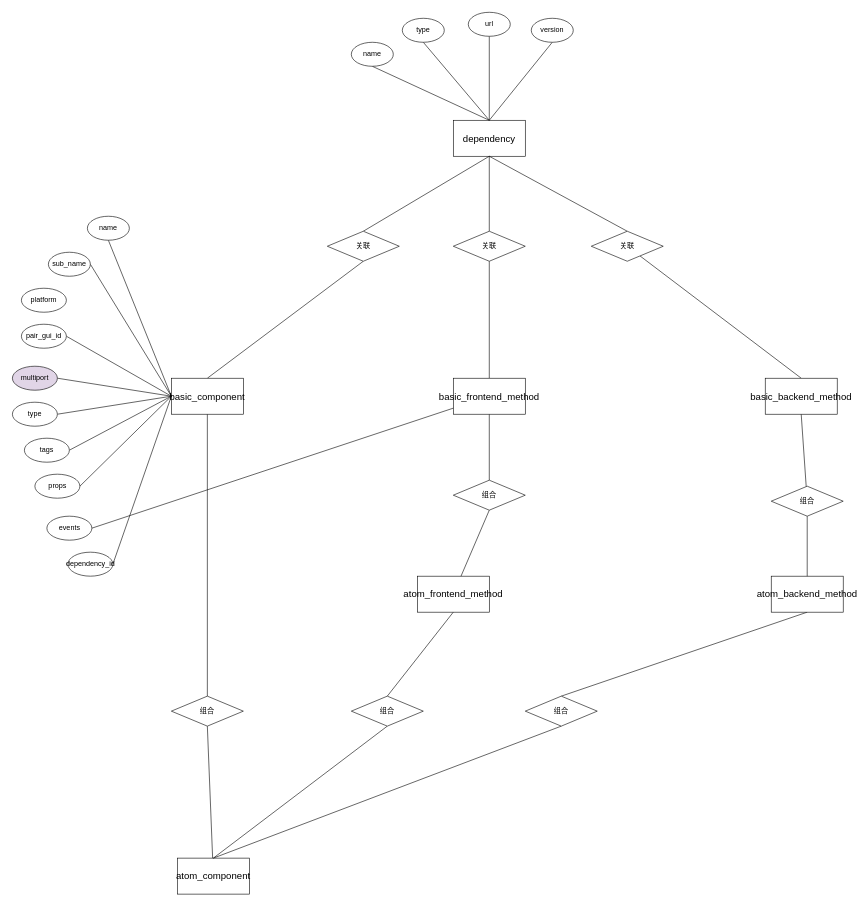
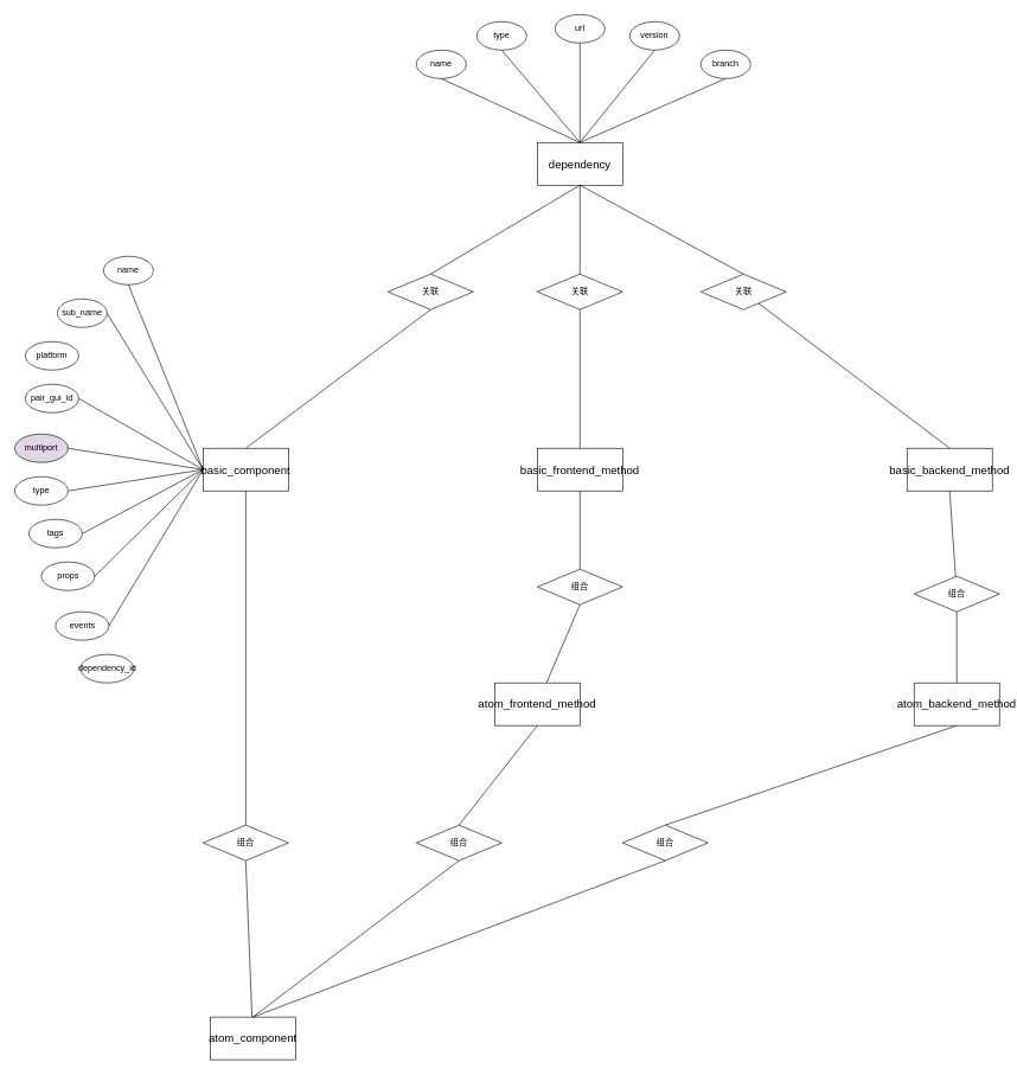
  <mxCell id="0" />
  <mxCell id="1" parent="0" />
  <mxCell id="2" value="&lt;span&gt;&lt;div class=&quot;ql-long-6808127&quot; style=&quot;font-size: 12pt&quot;&gt;&lt;span class=&quot;ql-author-6808127&quot;&gt;dependency&lt;/span&gt;&lt;/div&gt;&lt;/span&gt;" style="rounded=0;whiteSpace=wrap;html=1;" parent="1" vertex="1"><mxGeometry x="755" y="200" width="120" height="60" as="geometry" /></mxCell>
  <mxCell id="3" style="rounded=0;orthogonalLoop=1;jettySize=auto;html=1;exitX=0.5;exitY=0;exitDx=0;exitDy=0;entryX=0.5;entryY=1;entryDx=0;entryDy=0;endArrow=none;endFill=0;" edge="1" parent="1" source="5" target="18"><mxGeometry relative="1" as="geometry" /></mxCell>
  <mxCell id="4" style="edgeStyle=none;rounded=0;orthogonalLoop=1;jettySize=auto;html=1;exitX=0.5;exitY=1;exitDx=0;exitDy=0;entryX=0.5;entryY=0;entryDx=0;entryDy=0;endArrow=none;endFill=0;" edge="1" parent="1" source="5" target="24"><mxGeometry relative="1" as="geometry" /></mxCell>
  <mxCell id="5" value="&lt;span&gt;&lt;div class=&quot;ql-long-6808127&quot; style=&quot;font-size: 12pt&quot;&gt;&lt;span&gt;basic_component&lt;/span&gt;&lt;/div&gt;&lt;/span&gt;" style="rounded=0;whiteSpace=wrap;html=1;" parent="1" vertex="1"><mxGeometry x="285" y="630" width="120" height="60" as="geometry" /></mxCell>
  <mxCell id="6" style="edgeStyle=none;rounded=0;orthogonalLoop=1;jettySize=auto;html=1;exitX=0.5;exitY=0;exitDx=0;exitDy=0;endArrow=none;endFill=0;" edge="1" parent="1" source="8" target="22"><mxGeometry relative="1" as="geometry" /></mxCell>
  <mxCell id="7" style="edgeStyle=none;rounded=0;orthogonalLoop=1;jettySize=auto;html=1;exitX=0.5;exitY=1;exitDx=0;exitDy=0;endArrow=none;endFill=0;" edge="1" parent="1" source="8" target="28"><mxGeometry relative="1" as="geometry" /></mxCell>
  <mxCell id="8" value="&lt;span&gt;&lt;div class=&quot;ql-long-6808127&quot; style=&quot;font-size: 12pt&quot;&gt;&lt;span&gt;basic_backend_method&lt;/span&gt;&lt;/div&gt;&lt;/span&gt;" style="rounded=0;whiteSpace=wrap;html=1;" parent="1" vertex="1"><mxGeometry x="1275" y="630" width="120" height="60" as="geometry" /></mxCell>
  <mxCell id="9" value="&lt;span&gt;&lt;div class=&quot;ql-long-377570&quot; style=&quot;font-size: 12pt&quot;&gt;atom_componen&lt;span class=&quot;ql-author-377570&quot;&gt;t&lt;/span&gt;&lt;/div&gt;&lt;/span&gt;" style="rounded=0;whiteSpace=wrap;html=1;" parent="1" vertex="1"><mxGeometry x="295" y="1430" width="120" height="60" as="geometry" /></mxCell>
  <mxCell id="10" style="edgeStyle=none;rounded=0;orthogonalLoop=1;jettySize=auto;html=1;exitX=0.5;exitY=0;exitDx=0;exitDy=0;entryX=0.5;entryY=1;entryDx=0;entryDy=0;endArrow=none;endFill=0;" edge="1" parent="1" source="12" target="20"><mxGeometry relative="1" as="geometry" /></mxCell>
  <mxCell id="11" style="edgeStyle=none;rounded=0;orthogonalLoop=1;jettySize=auto;html=1;exitX=0.5;exitY=1;exitDx=0;exitDy=0;entryX=0.5;entryY=0;entryDx=0;entryDy=0;endArrow=none;endFill=0;" edge="1" parent="1" source="12" target="26"><mxGeometry relative="1" as="geometry" /></mxCell>
  <mxCell id="12" value="&lt;span&gt;&lt;div class=&quot;ql-long-6808127&quot; style=&quot;font-size: 12pt&quot;&gt;&lt;span&gt;basic_frontend_method&lt;/span&gt;&lt;/div&gt;&lt;/span&gt;" style="rounded=0;whiteSpace=wrap;html=1;" parent="1" vertex="1"><mxGeometry x="755" y="630" width="120" height="60" as="geometry" /></mxCell>
  <mxCell id="13" style="edgeStyle=none;rounded=0;orthogonalLoop=1;jettySize=auto;html=1;exitX=0.5;exitY=1;exitDx=0;exitDy=0;entryX=0.5;entryY=0;entryDx=0;entryDy=0;endArrow=none;endFill=0;" edge="1" parent="1" source="14" target="30"><mxGeometry relative="1" as="geometry" /></mxCell>
  <mxCell id="14" value="&lt;span&gt;&lt;div class=&quot;ql-long-377570&quot; style=&quot;font-size: 12pt&quot;&gt;&lt;span&gt;atom_frontend_method&lt;/span&gt;&lt;/div&gt;&lt;/span&gt;" style="rounded=0;whiteSpace=wrap;html=1;" parent="1" vertex="1"><mxGeometry x="695" y="960" width="120" height="60" as="geometry" /></mxCell>
  <mxCell id="15" style="edgeStyle=none;rounded=0;orthogonalLoop=1;jettySize=auto;html=1;exitX=0.5;exitY=1;exitDx=0;exitDy=0;entryX=0.5;entryY=0;entryDx=0;entryDy=0;endArrow=none;endFill=0;" edge="1" parent="1" source="16" target="32"><mxGeometry relative="1" as="geometry" /></mxCell>
  <mxCell id="16" value="&lt;span&gt;&lt;div class=&quot;ql-long-377570&quot; style=&quot;font-size: 12pt&quot;&gt;&lt;span&gt;atom_backend_method&lt;/span&gt;&lt;/div&gt;&lt;/span&gt;" style="rounded=0;whiteSpace=wrap;html=1;" parent="1" vertex="1"><mxGeometry x="1285" y="960" width="120" height="60" as="geometry" /></mxCell>
  <mxCell id="17" style="rounded=0;orthogonalLoop=1;jettySize=auto;html=1;exitX=0.5;exitY=0;exitDx=0;exitDy=0;endArrow=none;endFill=0;entryX=0.5;entryY=1;entryDx=0;entryDy=0;" edge="1" parent="1" source="18" target="2"><mxGeometry relative="1" as="geometry" /></mxCell>
  <mxCell id="18" value="关联" style="rhombus;whiteSpace=wrap;html=1;" vertex="1" parent="1"><mxGeometry x="545" y="385" width="120" height="50" as="geometry" /></mxCell>
  <mxCell id="19" style="edgeStyle=none;rounded=0;orthogonalLoop=1;jettySize=auto;html=1;exitX=0.5;exitY=0;exitDx=0;exitDy=0;entryX=0.5;entryY=1;entryDx=0;entryDy=0;endArrow=none;endFill=0;" edge="1" parent="1" source="20" target="2"><mxGeometry relative="1" as="geometry" /></mxCell>
  <mxCell id="20" value="关联" style="rhombus;whiteSpace=wrap;html=1;" vertex="1" parent="1"><mxGeometry x="755" y="385" width="120" height="50" as="geometry" /></mxCell>
  <mxCell id="21" style="edgeStyle=none;rounded=0;orthogonalLoop=1;jettySize=auto;html=1;exitX=0.5;exitY=0;exitDx=0;exitDy=0;endArrow=none;endFill=0;" edge="1" parent="1" source="22"><mxGeometry relative="1" as="geometry"><mxPoint x="815" y="260" as="targetPoint" /></mxGeometry></mxCell>
  <mxCell id="22" value="关联" style="rhombus;whiteSpace=wrap;html=1;" vertex="1" parent="1"><mxGeometry x="985" y="385" width="120" height="50" as="geometry" /></mxCell>
  <mxCell id="23" style="edgeStyle=none;rounded=0;orthogonalLoop=1;jettySize=auto;html=1;exitX=0.5;exitY=1;exitDx=0;exitDy=0;endArrow=none;endFill=0;" edge="1" parent="1" source="24" target="9"><mxGeometry relative="1" as="geometry" /></mxCell>
  <mxCell id="24" value="组合" style="rhombus;whiteSpace=wrap;html=1;" vertex="1" parent="1"><mxGeometry x="285" y="1160" width="120" height="50" as="geometry" /></mxCell>
  <mxCell id="25" style="edgeStyle=none;rounded=0;orthogonalLoop=1;jettySize=auto;html=1;exitX=0.5;exitY=1;exitDx=0;exitDy=0;endArrow=none;endFill=0;" edge="1" parent="1" source="26" target="14"><mxGeometry relative="1" as="geometry" /></mxCell>
  <mxCell id="26" value="组合" style="rhombus;whiteSpace=wrap;html=1;" vertex="1" parent="1"><mxGeometry x="755" y="800" width="120" height="50" as="geometry" /></mxCell>
  <mxCell id="27" style="edgeStyle=none;rounded=0;orthogonalLoop=1;jettySize=auto;html=1;exitX=0.5;exitY=1;exitDx=0;exitDy=0;entryX=0.5;entryY=0;entryDx=0;entryDy=0;endArrow=none;endFill=0;" edge="1" parent="1" source="28" target="16"><mxGeometry relative="1" as="geometry" /></mxCell>
  <mxCell id="28" value="组合" style="rhombus;whiteSpace=wrap;html=1;" vertex="1" parent="1"><mxGeometry x="1285" y="810" width="120" height="50" as="geometry" /></mxCell>
  <mxCell id="29" style="edgeStyle=none;rounded=0;orthogonalLoop=1;jettySize=auto;html=1;exitX=0.5;exitY=1;exitDx=0;exitDy=0;entryX=0.5;entryY=0;entryDx=0;entryDy=0;endArrow=none;endFill=0;" edge="1" parent="1" source="30" target="9"><mxGeometry relative="1" as="geometry" /></mxCell>
  <mxCell id="30" value="组合" style="rhombus;whiteSpace=wrap;html=1;" vertex="1" parent="1"><mxGeometry x="585" y="1160" width="120" height="50" as="geometry" /></mxCell>
  <mxCell id="31" style="edgeStyle=none;rounded=0;orthogonalLoop=1;jettySize=auto;html=1;exitX=0.5;exitY=1;exitDx=0;exitDy=0;entryX=0.5;entryY=0;entryDx=0;entryDy=0;endArrow=none;endFill=0;" edge="1" parent="1" source="32" target="9"><mxGeometry relative="1" as="geometry" /></mxCell>
  <mxCell id="32" value="组合" style="rhombus;whiteSpace=wrap;html=1;" vertex="1" parent="1"><mxGeometry x="875" y="1160" width="120" height="50" as="geometry" /></mxCell>
  <mxCell id="33" style="edgeStyle=none;rounded=0;orthogonalLoop=1;jettySize=auto;html=1;exitX=0.5;exitY=1;exitDx=0;exitDy=0;entryX=0.5;entryY=0;entryDx=0;entryDy=0;endArrow=none;endFill=0;" edge="1" parent="1" source="34" target="2"><mxGeometry relative="1" as="geometry" /></mxCell>
  <mxCell id="34" value="name" style="ellipse;whiteSpace=wrap;html=1;" vertex="1" parent="1"><mxGeometry x="585" y="70" width="70" height="40" as="geometry" /></mxCell>
  <mxCell id="35" style="edgeStyle=none;rounded=0;orthogonalLoop=1;jettySize=auto;html=1;exitX=0.5;exitY=1;exitDx=0;exitDy=0;endArrow=none;endFill=0;" edge="1" parent="1" source="36"><mxGeometry relative="1" as="geometry"><mxPoint x="815" y="200" as="targetPoint" /></mxGeometry></mxCell>
  <mxCell id="36" value="type" style="ellipse;whiteSpace=wrap;html=1;" vertex="1" parent="1"><mxGeometry x="670" y="30" width="70" height="40" as="geometry" /></mxCell>
  <mxCell id="37" style="edgeStyle=none;rounded=0;orthogonalLoop=1;jettySize=auto;html=1;exitX=0.5;exitY=1;exitDx=0;exitDy=0;endArrow=none;endFill=0;" edge="1" parent="1" source="38"><mxGeometry relative="1" as="geometry"><mxPoint x="815" y="200" as="targetPoint" /></mxGeometry></mxCell>
  <mxCell id="38" value="url" style="ellipse;whiteSpace=wrap;html=1;" vertex="1" parent="1"><mxGeometry x="780" y="20" width="70" height="40" as="geometry" /></mxCell>
  <mxCell id="39" style="edgeStyle=none;rounded=0;orthogonalLoop=1;jettySize=auto;html=1;exitX=0.5;exitY=1;exitDx=0;exitDy=0;endArrow=none;endFill=0;" edge="1" parent="1" source="40"><mxGeometry relative="1" as="geometry"><mxPoint x="815" y="200" as="targetPoint" /></mxGeometry></mxCell>
  <mxCell id="40" value="version" style="ellipse;whiteSpace=wrap;html=1;" vertex="1" parent="1"><mxGeometry x="885" y="30" width="70" height="40" as="geometry" /></mxCell>
+ <mxCell id="41" style="edgeStyle=none;rounded=0;orthogonalLoop=1;jettySize=auto;html=1;exitX=0.5;exitY=1;exitDx=0;exitDy=0;entryX=0.5;entryY=0;entryDx=0;entryDy=0;endArrow=none;endFill=0;" edge="1" parent="1" source="42" target="2"><mxGeometry relative="1" as="geometry" /></mxCell>
+ <mxCell id="42" value="&lt;span&gt;branch&lt;/span&gt;" style="ellipse;whiteSpace=wrap;html=1;" vertex="1" parent="1"><mxGeometry x="985" y="70" width="70" height="40" as="geometry" /></mxCell>
  <mxCell id="43" style="edgeStyle=none;rounded=0;orthogonalLoop=1;jettySize=auto;html=1;exitX=0.5;exitY=1;exitDx=0;exitDy=0;entryX=0;entryY=0.5;entryDx=0;entryDy=0;endArrow=none;endFill=0;" edge="1" parent="1" source="44" target="5"><mxGeometry relative="1" as="geometry" /></mxCell>
  <mxCell id="44" value="name" style="ellipse;whiteSpace=wrap;html=1;" vertex="1" parent="1"><mxGeometry x="145" y="360" width="70" height="40" as="geometry" /></mxCell>
  <mxCell id="45" style="edgeStyle=none;rounded=0;orthogonalLoop=1;jettySize=auto;html=1;exitX=1;exitY=0.5;exitDx=0;exitDy=0;entryX=0;entryY=0.5;entryDx=0;entryDy=0;endArrow=none;endFill=0;" edge="1" parent="1" source="46" target="5"><mxGeometry relative="1" as="geometry" /></mxCell>
  <mxCell id="46" value="sub_name" style="ellipse;whiteSpace=wrap;html=1;" vertex="1" parent="1"><mxGeometry x="80" y="420" width="70" height="40" as="geometry" /></mxCell>
  <mxCell id="47" value="&lt;span&gt;platform&lt;/span&gt;" style="ellipse;whiteSpace=wrap;html=1;" vertex="1" parent="1"><mxGeometry x="35" y="480" width="75" height="40" as="geometry" /></mxCell>
  <mxCell id="48" style="edgeStyle=none;rounded=0;orthogonalLoop=1;jettySize=auto;html=1;exitX=1;exitY=0.5;exitDx=0;exitDy=0;endArrow=none;endFill=0;" edge="1" parent="1" source="49"><mxGeometry relative="1" as="geometry"><mxPoint x="285" y="660" as="targetPoint" /></mxGeometry></mxCell>
  <mxCell id="49" value="&lt;span&gt;pair_gui_id&lt;/span&gt;" style="ellipse;whiteSpace=wrap;html=1;" vertex="1" parent="1"><mxGeometry x="35" y="540" width="75" height="40" as="geometry" /></mxCell>
  <mxCell id="50" style="edgeStyle=none;rounded=0;orthogonalLoop=1;jettySize=auto;html=1;exitX=1;exitY=0.5;exitDx=0;exitDy=0;entryX=0;entryY=0.5;entryDx=0;entryDy=0;endArrow=none;endFill=0;" edge="1" parent="1" source="51" target="5"><mxGeometry relative="1" as="geometry" /></mxCell>
  <mxCell id="51" value="&lt;span&gt;multiport&lt;/span&gt;" style="ellipse;whiteSpace=wrap;html=1;fillColor=#e1d5e7;" vertex="1" parent="1"><mxGeometry x="20" y="610" width="75" height="40" as="geometry" /></mxCell>
  <mxCell id="52" style="edgeStyle=none;rounded=0;orthogonalLoop=1;jettySize=auto;html=1;exitX=1;exitY=0.5;exitDx=0;exitDy=0;entryX=0;entryY=0.5;entryDx=0;entryDy=0;endArrow=none;endFill=0;" edge="1" parent="1" source="53" target="5"><mxGeometry relative="1" as="geometry" /></mxCell>
  <mxCell id="53" value="type" style="ellipse;whiteSpace=wrap;html=1;" vertex="1" parent="1"><mxGeometry x="20" y="670" width="75" height="40" as="geometry" /></mxCell>
  <mxCell id="54" style="edgeStyle=none;rounded=0;orthogonalLoop=1;jettySize=auto;html=1;exitX=1;exitY=0.5;exitDx=0;exitDy=0;entryX=0;entryY=0.5;entryDx=0;entryDy=0;endArrow=none;endFill=0;" edge="1" parent="1" source="55" target="5"><mxGeometry relative="1" as="geometry" /></mxCell>
  <mxCell id="55" value="tags" style="ellipse;whiteSpace=wrap;html=1;" vertex="1" parent="1"><mxGeometry x="40" y="730" width="75" height="40" as="geometry" /></mxCell>
  <mxCell id="56" style="edgeStyle=none;rounded=0;orthogonalLoop=1;jettySize=auto;html=1;exitX=1;exitY=0.5;exitDx=0;exitDy=0;entryX=0;entryY=0.5;entryDx=0;entryDy=0;endArrow=none;endFill=0;" edge="1" parent="1" source="57" target="5"><mxGeometry relative="1" as="geometry" /></mxCell>
  <mxCell id="57" value="props" style="ellipse;whiteSpace=wrap;html=1;" vertex="1" parent="1"><mxGeometry x="57.5" y="790" width="75" height="40" as="geometry" /></mxCell>
- <mxCell id="58" style="edgeStyle=none;rounded=0;orthogonalLoop=1;jettySize=auto;html=1;exitX=1;exitY=0.5;exitDx=0;exitDy=0;endArrow=none;endFill=0;" edge="1" parent="1" source="59" target="12"><mxGeometry relative="1" as="geometry" /></mxCell>
+ <mxCell id="58" style="edgeStyle=none;rounded=0;orthogonalLoop=1;jettySize=auto;html=1;exitX=1;exitY=0.5;exitDx=0;exitDy=0;entryX=0;entryY=0.5;entryDx=0;entryDy=0;endArrow=none;endFill=0;" edge="1" parent="1" source="59" target="5"><mxGeometry relative="1" as="geometry" /></mxCell>
  <mxCell id="59" value="events" style="ellipse;whiteSpace=wrap;html=1;" vertex="1" parent="1"><mxGeometry x="77.5" y="860" width="75" height="40" as="geometry" /></mxCell>
- <mxCell id="60" style="edgeStyle=none;rounded=0;orthogonalLoop=1;jettySize=auto;html=1;exitX=1;exitY=0.5;exitDx=0;exitDy=0;entryX=0;entryY=0.5;entryDx=0;entryDy=0;endArrow=none;endFill=0;" edge="1" parent="1" source="61" target="5"><mxGeometry relative="1" as="geometry" /></mxCell>
  <mxCell id="61" value="&lt;span&gt;dependency_id&lt;/span&gt;" style="ellipse;whiteSpace=wrap;html=1;" vertex="1" parent="1"><mxGeometry x="112.5" y="920" width="75" height="40" as="geometry" /></mxCell>
